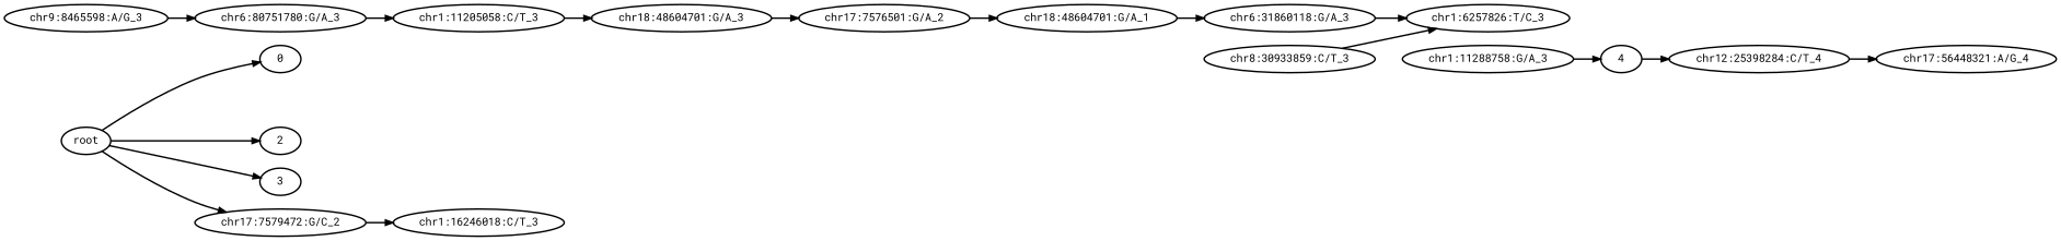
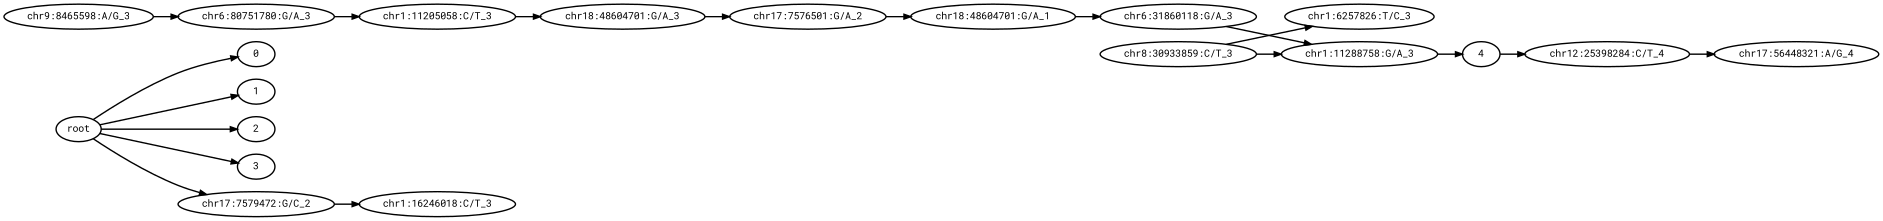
  digraph {
    fontname="Roboto Mono"
    rankdir=LR
    node [fontname="Roboto Mono" style=bold]
    edge [fontname="Roboto Mono" style=bold]
    n1 [label=root]
    n2 [label=0]
+   n3 [label=1]
    n4 [label=2]
    n5 [label=3]
    n6 [label="chr17:7579472:G/C_2"]
    n7 [label="chr1:16246018:C/T_3"]
    n8 [label="chr9:8465598:A/G_3"]
    n9 [label="chr6:80751780:G/A_3"]
    n10 [label="chr1:11205058:C/T_3"]
    n11 [label="chr18:48604701:G/A_3"]
    n12 [label="chr17:7576501:G/A_2"]
    n13 [label="chr18:48604701:G/A_1"]
    n14 [label="chr6:31860118:G/A_3"]
    n15 [label="chr1:6257826:T/C_3"]
    n16 [label="chr8:30933859:C/T_3"]
    n17 [label="chr1:11288758:G/A_3"]
    n18 [label=4]
    n19 [label="chr12:25398284:C/T_4"]
    n20 [label="chr17:56448321:A/G_4"]
    n1 -> n2
+   n1 -> n3
    n1 -> n4
    n1 -> n5
    n1 -> n6
    n6 -> n7
    n8 -> n9
    n9 -> n10
    n10 -> n11
    n11 -> n12
    n12 -> n13
    n13 -> n14
-   n14 -> n15
+   n14 -> n17
    n16 -> n15
+   n16 -> n17
    n17 -> n18
    n18 -> n19
    n19 -> n20
  }
